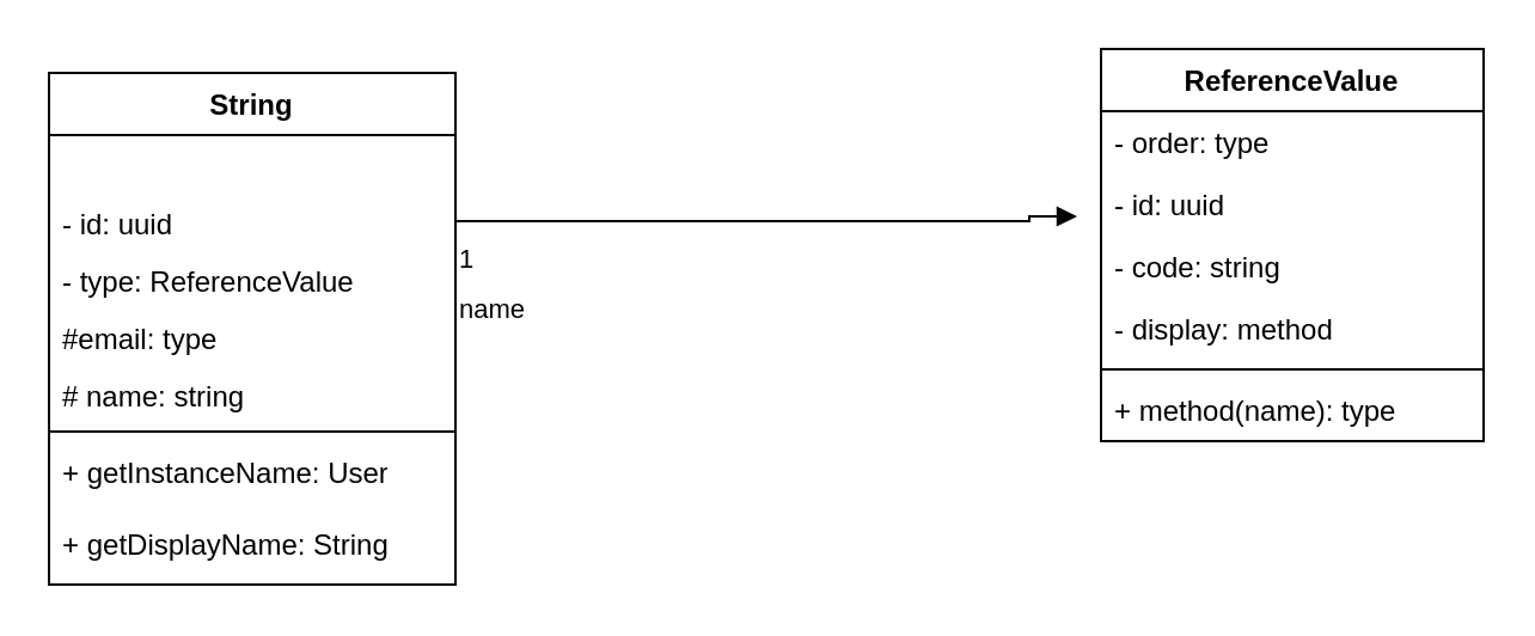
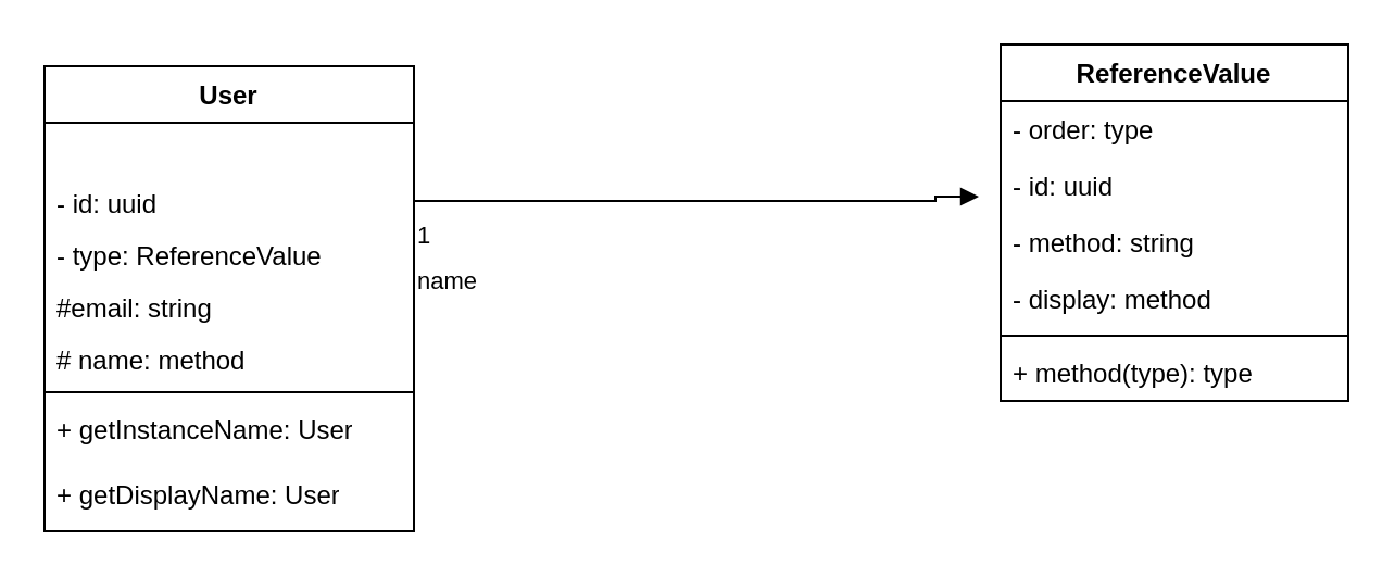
  <mxCell id="0" />
  <mxCell id="1" parent="0" />
- <mxCell id="2" value="String" style="swimlane;fontStyle=1;align=center;verticalAlign=top;childLayout=stackLayout;horizontal=1;startSize=26;horizontalStack=0;resizeParent=1;resizeParentMax=0;resizeLast=0;collapsible=1;marginBottom=0;whiteSpace=wrap;html=1;" parent="1" vertex="1"><mxGeometry x="20" y="30" width="170" height="214" as="geometry"><mxRectangle x="80" y="50" width="70" height="30" as="alternateBounds" /></mxGeometry></mxCell>
+ <mxCell id="2" value="User" style="swimlane;fontStyle=1;align=center;verticalAlign=top;childLayout=stackLayout;horizontal=1;startSize=26;horizontalStack=0;resizeParent=1;resizeParentMax=0;resizeLast=0;collapsible=1;marginBottom=0;whiteSpace=wrap;html=1;" parent="1" vertex="1"><mxGeometry x="20" y="30" width="170" height="214" as="geometry"><mxRectangle x="80" y="50" width="70" height="30" as="alternateBounds" /></mxGeometry></mxCell>
  <mxCell id="3" style="text;strokeColor=none;fillColor=none;align=left;verticalAlign=top;spacingLeft=4;spacingRight=4;overflow=hidden;rotatable=0;points=[[0,0.5],[1,0.5]];portConstraint=eastwest;whiteSpace=wrap;html=1;" vertex="1" parent="2"><mxGeometry y="26" width="170" height="24" as="geometry" /></mxCell>
  <mxCell id="4" value="- id: uuid" style="text;strokeColor=none;fillColor=none;align=left;verticalAlign=top;spacingLeft=4;spacingRight=4;overflow=hidden;rotatable=0;points=[[0,0.5],[1,0.5]];portConstraint=eastwest;whiteSpace=wrap;html=1;" vertex="1" parent="2"><mxGeometry y="50" width="170" height="24" as="geometry" /></mxCell>
  <mxCell id="5" value="- type: ReferenceValue" style="text;strokeColor=none;fillColor=none;align=left;verticalAlign=top;spacingLeft=4;spacingRight=4;overflow=hidden;rotatable=0;points=[[0,0.5],[1,0.5]];portConstraint=eastwest;whiteSpace=wrap;html=1;" vertex="1" parent="2"><mxGeometry y="74" width="170" height="24" as="geometry" /></mxCell>
- <mxCell id="6" value="#email: type" style="text;strokeColor=none;fillColor=none;align=left;verticalAlign=top;spacingLeft=4;spacingRight=4;overflow=hidden;rotatable=0;points=[[0,0.5],[1,0.5]];portConstraint=eastwest;whiteSpace=wrap;html=1;" vertex="1" parent="2"><mxGeometry y="98" width="170" height="24" as="geometry" /></mxCell>
- <mxCell id="7" value="# name: string&lt;table&gt;&lt;tbody&gt;&lt;tr&gt;&lt;td&gt;&lt;br&gt;&lt;/td&gt;&lt;td&gt;&lt;br&gt;&lt;/td&gt;&lt;/tr&gt;&lt;tr&gt;&lt;td&gt;&lt;br&gt;&lt;/td&gt;&lt;td&gt;&lt;br&gt;&lt;/td&gt;&lt;/tr&gt;&lt;tr&gt;&lt;td&gt;&lt;br&gt;&lt;/td&gt;&lt;td&gt;&lt;br&gt;&lt;/td&gt;&lt;/tr&gt;&lt;/tbody&gt;&lt;/table&gt;" style="text;strokeColor=none;fillColor=none;align=left;verticalAlign=top;spacingLeft=4;spacingRight=4;overflow=hidden;rotatable=0;points=[[0,0.5],[1,0.5]];portConstraint=eastwest;whiteSpace=wrap;html=1;" parent="2" vertex="1"><mxGeometry y="122" width="170" height="24" as="geometry" /></mxCell>
+ <mxCell id="6" value="#email: string" style="text;strokeColor=none;fillColor=none;align=left;verticalAlign=top;spacingLeft=4;spacingRight=4;overflow=hidden;rotatable=0;points=[[0,0.5],[1,0.5]];portConstraint=eastwest;whiteSpace=wrap;html=1;" vertex="1" parent="2"><mxGeometry y="98" width="170" height="24" as="geometry" /></mxCell>
+ <mxCell id="7" value="# name: method&lt;table&gt;&lt;tbody&gt;&lt;tr&gt;&lt;td&gt;&lt;br&gt;&lt;/td&gt;&lt;td&gt;&lt;br&gt;&lt;/td&gt;&lt;/tr&gt;&lt;tr&gt;&lt;td&gt;&lt;br&gt;&lt;/td&gt;&lt;td&gt;&lt;br&gt;&lt;/td&gt;&lt;/tr&gt;&lt;tr&gt;&lt;td&gt;&lt;br&gt;&lt;/td&gt;&lt;td&gt;&lt;br&gt;&lt;/td&gt;&lt;/tr&gt;&lt;/tbody&gt;&lt;/table&gt;" style="text;strokeColor=none;fillColor=none;align=left;verticalAlign=top;spacingLeft=4;spacingRight=4;overflow=hidden;rotatable=0;points=[[0,0.5],[1,0.5]];portConstraint=eastwest;whiteSpace=wrap;html=1;" parent="2" vertex="1"><mxGeometry y="122" width="170" height="24" as="geometry" /></mxCell>
  <mxCell id="8" value="" style="line;strokeWidth=1;fillColor=none;align=left;verticalAlign=middle;spacingTop=-1;spacingLeft=3;spacingRight=3;rotatable=0;labelPosition=right;points=[];portConstraint=eastwest;strokeColor=inherit;" parent="2" vertex="1"><mxGeometry y="146" width="170" height="8" as="geometry" /></mxCell>
  <mxCell id="9" value="+ getInstanceName: User" style="text;strokeColor=none;fillColor=none;align=left;verticalAlign=top;spacingLeft=4;spacingRight=4;overflow=hidden;rotatable=0;points=[[0,0.5],[1,0.5]];portConstraint=eastwest;whiteSpace=wrap;html=1;" vertex="1" parent="2"><mxGeometry y="154" width="170" height="30" as="geometry" /></mxCell>
- <mxCell id="10" value="+ getDisplayName: String" style="text;strokeColor=none;fillColor=none;align=left;verticalAlign=top;spacingLeft=4;spacingRight=4;overflow=hidden;rotatable=0;points=[[0,0.5],[1,0.5]];portConstraint=eastwest;whiteSpace=wrap;html=1;" parent="2" vertex="1"><mxGeometry y="184" width="170" height="30" as="geometry" /></mxCell>
+ <mxCell id="10" value="+ getDisplayName: User" style="text;strokeColor=none;fillColor=none;align=left;verticalAlign=top;spacingLeft=4;spacingRight=4;overflow=hidden;rotatable=0;points=[[0,0.5],[1,0.5]];portConstraint=eastwest;whiteSpace=wrap;html=1;" parent="2" vertex="1"><mxGeometry y="184" width="170" height="30" as="geometry" /></mxCell>
  <mxCell id="11" value="name" style="endArrow=block;endFill=1;html=1;edgeStyle=orthogonalEdgeStyle;align=left;verticalAlign=top;rounded=0;exitX=1;exitY=0.5;exitDx=0;exitDy=0;" edge="1" parent="1" source="5"><mxGeometry x="-1" relative="1" as="geometry"><mxPoint x="140" y="150" as="sourcePoint" /><mxPoint x="450" y="90" as="targetPoint" /><Array as="points"><mxPoint x="430" y="92" /><mxPoint x="430" y="90" /></Array></mxGeometry></mxCell>
  <mxCell id="12" value="1" style="edgeLabel;resizable=0;html=1;align=left;verticalAlign=bottom;" connectable="0" vertex="1" parent="11"><mxGeometry x="-1" relative="1" as="geometry" /></mxCell>
  <mxCell id="13" value="ReferenceValue" style="swimlane;fontStyle=1;align=center;verticalAlign=top;childLayout=stackLayout;horizontal=1;startSize=26;horizontalStack=0;resizeParent=1;resizeParentMax=0;resizeLast=0;collapsible=1;marginBottom=0;whiteSpace=wrap;html=1;" vertex="1" parent="1"><mxGeometry x="460" y="20" width="160" height="164" as="geometry"><mxRectangle x="520" y="40" width="130" height="30" as="alternateBounds" /></mxGeometry></mxCell>
  <mxCell id="14" value="- order: type" style="text;strokeColor=none;fillColor=none;align=left;verticalAlign=top;spacingLeft=4;spacingRight=4;overflow=hidden;rotatable=0;points=[[0,0.5],[1,0.5]];portConstraint=eastwest;whiteSpace=wrap;html=1;" vertex="1" parent="13"><mxGeometry y="26" width="160" height="26" as="geometry" /></mxCell>
  <mxCell id="15" value="- id: uuid" style="text;strokeColor=none;fillColor=none;align=left;verticalAlign=top;spacingLeft=4;spacingRight=4;overflow=hidden;rotatable=0;points=[[0,0.5],[1,0.5]];portConstraint=eastwest;whiteSpace=wrap;html=1;" vertex="1" parent="13"><mxGeometry y="52" width="160" height="26" as="geometry" /></mxCell>
- <mxCell id="16" value="- code: string" style="text;strokeColor=none;fillColor=none;align=left;verticalAlign=top;spacingLeft=4;spacingRight=4;overflow=hidden;rotatable=0;points=[[0,0.5],[1,0.5]];portConstraint=eastwest;whiteSpace=wrap;html=1;" vertex="1" parent="13"><mxGeometry y="78" width="160" height="26" as="geometry" /></mxCell>
+ <mxCell id="16" value="- method: string" style="text;strokeColor=none;fillColor=none;align=left;verticalAlign=top;spacingLeft=4;spacingRight=4;overflow=hidden;rotatable=0;points=[[0,0.5],[1,0.5]];portConstraint=eastwest;whiteSpace=wrap;html=1;" vertex="1" parent="13"><mxGeometry y="78" width="160" height="26" as="geometry" /></mxCell>
  <mxCell id="17" value="- display: method" style="text;strokeColor=none;fillColor=none;align=left;verticalAlign=top;spacingLeft=4;spacingRight=4;overflow=hidden;rotatable=0;points=[[0,0.5],[1,0.5]];portConstraint=eastwest;whiteSpace=wrap;html=1;" vertex="1" parent="13"><mxGeometry y="104" width="160" height="26" as="geometry" /></mxCell>
  <mxCell id="18" value="" style="line;strokeWidth=1;fillColor=none;align=left;verticalAlign=middle;spacingTop=-1;spacingLeft=3;spacingRight=3;rotatable=0;labelPosition=right;points=[];portConstraint=eastwest;strokeColor=inherit;" vertex="1" parent="13"><mxGeometry y="130" width="160" height="8" as="geometry" /></mxCell>
- <mxCell id="19" value="+ method(name): type" style="text;strokeColor=none;fillColor=none;align=left;verticalAlign=top;spacingLeft=4;spacingRight=4;overflow=hidden;rotatable=0;points=[[0,0.5],[1,0.5]];portConstraint=eastwest;whiteSpace=wrap;html=1;" vertex="1" parent="13"><mxGeometry y="138" width="160" height="26" as="geometry" /></mxCell>
+ <mxCell id="19" value="+ method(type): type" style="text;strokeColor=none;fillColor=none;align=left;verticalAlign=top;spacingLeft=4;spacingRight=4;overflow=hidden;rotatable=0;points=[[0,0.5],[1,0.5]];portConstraint=eastwest;whiteSpace=wrap;html=1;" vertex="1" parent="13"><mxGeometry y="138" width="160" height="26" as="geometry" /></mxCell>
